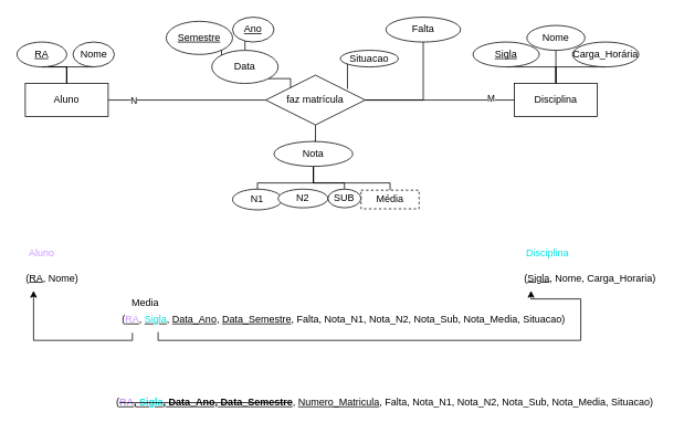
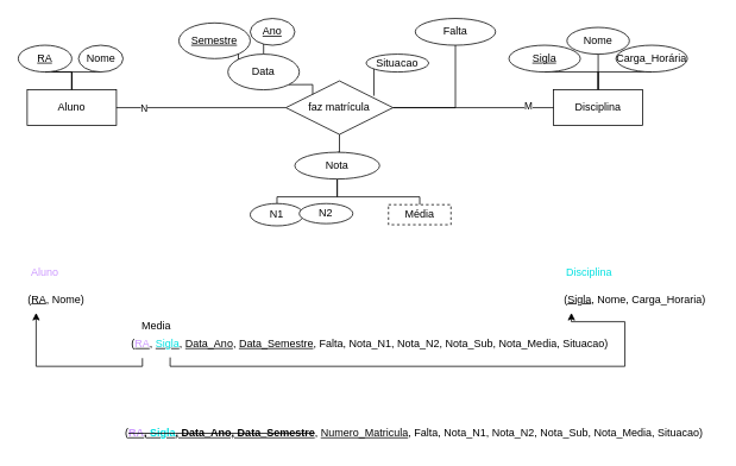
  <mxCell id="0" />
  <mxCell id="1" parent="0" />
  <mxCell id="2" value="" style="edgeStyle=orthogonalEdgeStyle;rounded=0;orthogonalLoop=1;jettySize=auto;html=1;endArrow=none;endFill=0;" parent="1" source="5" target="18" edge="1"><mxGeometry relative="1" as="geometry" /></mxCell>
  <mxCell id="3" value="" style="edgeStyle=orthogonalEdgeStyle;rounded=0;orthogonalLoop=1;jettySize=auto;html=1;endArrow=none;endFill=0;" parent="1" source="5" target="18" edge="1"><mxGeometry relative="1" as="geometry" /></mxCell>
  <mxCell id="4" value="" style="edgeStyle=orthogonalEdgeStyle;rounded=0;orthogonalLoop=1;jettySize=auto;html=1;endArrow=none;endFill=0;" parent="1" source="5" target="19" edge="1"><mxGeometry relative="1" as="geometry" /></mxCell>
  <mxCell id="5" value="Aluno" style="whiteSpace=wrap;html=1;align=center;" parent="1" vertex="1"><mxGeometry x="30" y="100" width="100" height="40" as="geometry" /></mxCell>
  <mxCell id="6" value="" style="edgeStyle=orthogonalEdgeStyle;rounded=0;orthogonalLoop=1;jettySize=auto;html=1;endArrow=none;endFill=0;" parent="1" source="9" target="20" edge="1"><mxGeometry relative="1" as="geometry" /></mxCell>
  <mxCell id="7" value="" style="edgeStyle=orthogonalEdgeStyle;rounded=0;orthogonalLoop=1;jettySize=auto;html=1;endArrow=none;endFill=0;" parent="1" source="9" target="21" edge="1"><mxGeometry relative="1" as="geometry" /></mxCell>
  <mxCell id="8" value="" style="edgeStyle=orthogonalEdgeStyle;rounded=0;orthogonalLoop=1;jettySize=auto;html=1;endArrow=none;endFill=0;" parent="1" source="9" target="22" edge="1"><mxGeometry relative="1" as="geometry" /></mxCell>
  <mxCell id="9" value="Disciplina" style="whiteSpace=wrap;html=1;align=center;" parent="1" vertex="1"><mxGeometry x="620" y="100" width="100" height="40" as="geometry" /></mxCell>
  <mxCell id="10" style="edgeStyle=orthogonalEdgeStyle;rounded=0;orthogonalLoop=1;jettySize=auto;html=1;entryX=0;entryY=0.5;entryDx=0;entryDy=0;endArrow=none;endFill=0;" parent="1" source="17" target="9" edge="1"><mxGeometry relative="1" as="geometry" /></mxCell>
  <mxCell id="11" value="M" style="edgeLabel;html=1;align=center;verticalAlign=middle;resizable=0;points=[];" parent="10" vertex="1" connectable="0"><mxGeometry x="0.674" y="3" relative="1" as="geometry"><mxPoint as="offset" /></mxGeometry></mxCell>
  <mxCell id="12" style="edgeStyle=orthogonalEdgeStyle;rounded=0;orthogonalLoop=1;jettySize=auto;html=1;entryX=1;entryY=0.5;entryDx=0;entryDy=0;endArrow=none;endFill=0;" parent="1" source="17" target="5" edge="1"><mxGeometry relative="1" as="geometry" /></mxCell>
  <mxCell id="13" value="N" style="edgeLabel;html=1;align=center;verticalAlign=middle;resizable=0;points=[];" parent="12" vertex="1" connectable="0"><mxGeometry x="-0.26" y="2" relative="1" as="geometry"><mxPoint x="-90" y="-2" as="offset" /></mxGeometry></mxCell>
  <mxCell id="14" value="" style="edgeStyle=orthogonalEdgeStyle;rounded=0;orthogonalLoop=1;jettySize=auto;html=1;endArrow=none;endFill=0;" parent="1" source="17" target="23" edge="1"><mxGeometry relative="1" as="geometry" /></mxCell>
  <mxCell id="15" value="" style="edgeStyle=orthogonalEdgeStyle;rounded=0;orthogonalLoop=1;jettySize=auto;html=1;endArrow=none;endFill=0;" parent="1" source="17" target="27" edge="1"><mxGeometry relative="1" as="geometry" /></mxCell>
  <mxCell id="16" value="" style="edgeStyle=orthogonalEdgeStyle;rounded=0;orthogonalLoop=1;jettySize=auto;html=1;endArrow=none;endFill=0;exitX=0.822;exitY=0.278;exitDx=0;exitDy=0;exitPerimeter=0;" parent="1" source="17" target="32" edge="1"><mxGeometry relative="1" as="geometry" /></mxCell>
  <mxCell id="17" value="faz matrícula" style="shape=rhombus;perimeter=rhombusPerimeter;whiteSpace=wrap;html=1;align=center;" parent="1" vertex="1"><mxGeometry x="320" y="90" width="120" height="60" as="geometry" /></mxCell>
  <mxCell id="18" value="&lt;u&gt;RA&lt;/u&gt;" style="ellipse;whiteSpace=wrap;html=1;" parent="1" vertex="1"><mxGeometry x="20" y="50" width="60" height="30" as="geometry" /></mxCell>
  <mxCell id="19" value="Nome" style="ellipse;whiteSpace=wrap;html=1;" parent="1" vertex="1"><mxGeometry x="87.5" y="50" width="50" height="30" as="geometry" /></mxCell>
  <mxCell id="20" value="&lt;u&gt;Sigla&lt;/u&gt;" style="ellipse;whiteSpace=wrap;html=1;" parent="1" vertex="1"><mxGeometry x="570" y="50" width="80" height="30" as="geometry" /></mxCell>
  <mxCell id="21" value="Nome" style="ellipse;whiteSpace=wrap;html=1;" parent="1" vertex="1"><mxGeometry x="635" y="30" width="70" height="30" as="geometry" /></mxCell>
  <mxCell id="22" value="Carga_Horária" style="ellipse;whiteSpace=wrap;html=1;" parent="1" vertex="1"><mxGeometry x="690" y="50" width="80" height="30" as="geometry" /></mxCell>
  <mxCell id="23" value="Falta" style="ellipse;whiteSpace=wrap;html=1;" parent="1" vertex="1"><mxGeometry x="465" y="20" width="90" height="30" as="geometry" /></mxCell>
  <mxCell id="24" value="" style="edgeStyle=orthogonalEdgeStyle;rounded=0;orthogonalLoop=1;jettySize=auto;html=1;endArrow=none;endFill=0;" parent="1" source="27" target="28" edge="1"><mxGeometry relative="1" as="geometry" /></mxCell>
  <mxCell id="25" value="" style="edgeStyle=orthogonalEdgeStyle;rounded=0;orthogonalLoop=1;jettySize=auto;html=1;endArrow=none;endFill=0;" parent="1" source="27" target="30" edge="1"><mxGeometry relative="1" as="geometry"><Array as="points"><mxPoint x="378" y="220" /><mxPoint x="470" y="220" /></Array></mxGeometry></mxCell>
- <mxCell id="26" value="" style="edgeStyle=orthogonalEdgeStyle;rounded=0;orthogonalLoop=1;jettySize=auto;html=1;endArrow=none;endFill=0;" parent="1" source="27" target="31" edge="1"><mxGeometry relative="1" as="geometry"><Array as="points"><mxPoint x="378" y="220" /></Array></mxGeometry></mxCell>
  <mxCell id="27" value="Nota" style="ellipse;whiteSpace=wrap;html=1;" parent="1" vertex="1"><mxGeometry x="330" y="170" width="95" height="30" as="geometry" /></mxCell>
  <mxCell id="28" value="N1" style="ellipse;whiteSpace=wrap;html=1;" parent="1" vertex="1"><mxGeometry x="280" y="227.5" width="60" height="25" as="geometry" /></mxCell>
  <mxCell id="29" value="N2" style="ellipse;whiteSpace=wrap;html=1;" parent="1" vertex="1"><mxGeometry x="335" y="227.5" width="60" height="22.5" as="geometry" /></mxCell>
  <mxCell id="30" value="Média" style="whiteSpace=wrap;html=1;dashed=1;rounded=0;" parent="1" vertex="1"><mxGeometry x="435" y="228.75" width="70" height="22.5" as="geometry" /></mxCell>
- <mxCell id="31" value="SUB" style="ellipse;whiteSpace=wrap;html=1;" parent="1" vertex="1"><mxGeometry x="395" y="227.5" width="40" height="22.5" as="geometry" /></mxCell>
  <mxCell id="32" value="Situacao" style="ellipse;whiteSpace=wrap;html=1;" parent="1" vertex="1"><mxGeometry x="410" y="60" width="70" height="20" as="geometry" /></mxCell>
  <mxCell id="33" value="" style="edgeStyle=orthogonalEdgeStyle;rounded=0;orthogonalLoop=1;jettySize=auto;html=1;endArrow=none;endFill=0;" parent="1" source="36" target="37" edge="1"><mxGeometry relative="1" as="geometry" /></mxCell>
  <mxCell id="34" value="" style="edgeStyle=orthogonalEdgeStyle;rounded=0;orthogonalLoop=1;jettySize=auto;html=1;endArrow=none;endFill=0;exitX=0;exitY=0;exitDx=0;exitDy=0;" parent="1" source="36" target="38" edge="1"><mxGeometry relative="1" as="geometry" /></mxCell>
  <mxCell id="35" style="edgeStyle=orthogonalEdgeStyle;rounded=0;orthogonalLoop=1;jettySize=auto;html=1;exitX=1;exitY=1;exitDx=0;exitDy=0;entryX=0;entryY=0;entryDx=0;entryDy=0;endArrow=none;endFill=0;" parent="1" source="36" target="17" edge="1"><mxGeometry relative="1" as="geometry" /></mxCell>
  <mxCell id="36" value="Data" style="ellipse;whiteSpace=wrap;html=1;" parent="1" vertex="1"><mxGeometry x="255" y="60" width="80" height="40" as="geometry" /></mxCell>
  <mxCell id="37" value="&lt;u&gt;Ano&lt;/u&gt;" style="ellipse;whiteSpace=wrap;html=1;" parent="1" vertex="1"><mxGeometry x="280" y="20" width="50" height="30" as="geometry" /></mxCell>
  <mxCell id="38" value="&lt;u&gt;Semestre&lt;/u&gt;" style="ellipse;whiteSpace=wrap;html=1;" parent="1" vertex="1"><mxGeometry x="200" y="25" width="80" height="40" as="geometry" /></mxCell>
  <mxCell id="39" value="Aluno" style="text;html=1;strokeColor=none;fillColor=none;align=center;verticalAlign=middle;whiteSpace=wrap;rounded=0;fontColor=#CC99FF;" parent="1" vertex="1"><mxGeometry x="20" y="290" width="60" height="30" as="geometry" /></mxCell>
  <mxCell id="40" value="(&lt;u&gt;RA&lt;/u&gt;, Nome)" style="text;html=1;strokeColor=none;fillColor=none;align=left;verticalAlign=middle;whiteSpace=wrap;rounded=0;" parent="1" vertex="1"><mxGeometry x="29" y="320" width="71" height="30" as="geometry" /></mxCell>
  <mxCell id="41" value="&lt;font color=&quot;#00e0e0&quot;&gt;Disciplina&lt;/font&gt;" style="text;html=1;strokeColor=none;fillColor=none;align=center;verticalAlign=middle;whiteSpace=wrap;rounded=0;" parent="1" vertex="1"><mxGeometry x="630" y="290" width="60" height="30" as="geometry" /></mxCell>
  <mxCell id="42" value="(&lt;u&gt;Sigla&lt;/u&gt;, Nome, Carga_Horaria)" style="text;html=1;strokeColor=none;fillColor=none;align=left;verticalAlign=middle;whiteSpace=wrap;rounded=0;" parent="1" vertex="1"><mxGeometry x="630" y="320" width="170" height="30" as="geometry" /></mxCell>
  <mxCell id="43" value="Media" style="text;html=1;strokeColor=none;fillColor=none;align=center;verticalAlign=middle;whiteSpace=wrap;rounded=0;" parent="1" vertex="1"><mxGeometry x="145" y="350" width="60" height="30" as="geometry" /></mxCell>
  <mxCell id="44" value="(&lt;u&gt;&lt;font color=&quot;#cc99ff&quot;&gt;RA&lt;/font&gt;&lt;/u&gt;, &lt;u&gt;&lt;font color=&quot;#00e0e0&quot;&gt;Sigla&lt;/font&gt;&lt;/u&gt;, &lt;u&gt;Data_Ano&lt;/u&gt;, &lt;u&gt;Data_Semestre&lt;/u&gt;, Falta, Nota_N1, Nota_N2, Nota_Sub, Nota_Media, Situacao)" style="text;html=1;strokeColor=none;fillColor=none;align=left;verticalAlign=middle;whiteSpace=wrap;rounded=0;" parent="1" vertex="1"><mxGeometry x="145" y="370" width="545" height="30" as="geometry" /></mxCell>
  <mxCell id="45" value="(&lt;b&gt;&lt;u&gt;&lt;strike&gt;&lt;font color=&quot;#cc99ff&quot;&gt;RA&lt;/font&gt;, &lt;font color=&quot;#00e0e0&quot;&gt;Sigla&lt;/font&gt;, Data_Ano, Data_Semestre&lt;/strike&gt;&lt;/u&gt;&lt;/b&gt;,&amp;nbsp;&lt;u&gt;Numero_Matricula&lt;/u&gt;, Falta, Nota_N1, Nota_N2, Nota_Sub, Nota_Media, Situacao)" style="text;html=1;strokeColor=none;fillColor=none;align=left;verticalAlign=middle;whiteSpace=wrap;rounded=0;" parent="1" vertex="1"><mxGeometry x="137.5" y="470" width="665" height="30" as="geometry" /></mxCell>
  <mxCell id="46" value="" style="endArrow=classic;html=1;rounded=0;exitX=0.026;exitY=1.027;exitDx=0;exitDy=0;exitPerimeter=0;edgeStyle=orthogonalEdgeStyle;" parent="1" source="44" target="40" edge="1"><mxGeometry width="50" height="50" relative="1" as="geometry"><mxPoint x="150" y="360" as="sourcePoint" /><mxPoint x="200" y="310" as="targetPoint" /><Array as="points"><mxPoint x="159" y="410" /><mxPoint x="40" y="410" /></Array></mxGeometry></mxCell>
  <mxCell id="47" value="" style="endArrow=classic;html=1;rounded=0;edgeStyle=orthogonalEdgeStyle;exitX=0.083;exitY=1;exitDx=0;exitDy=0;exitPerimeter=0;entryX=0.059;entryY=1;entryDx=0;entryDy=0;entryPerimeter=0;" parent="1" source="44" target="42" edge="1"><mxGeometry width="50" height="50" relative="1" as="geometry"><mxPoint x="260" y="370" as="sourcePoint" /><mxPoint x="440" y="320" as="targetPoint" /></mxGeometry></mxCell>
